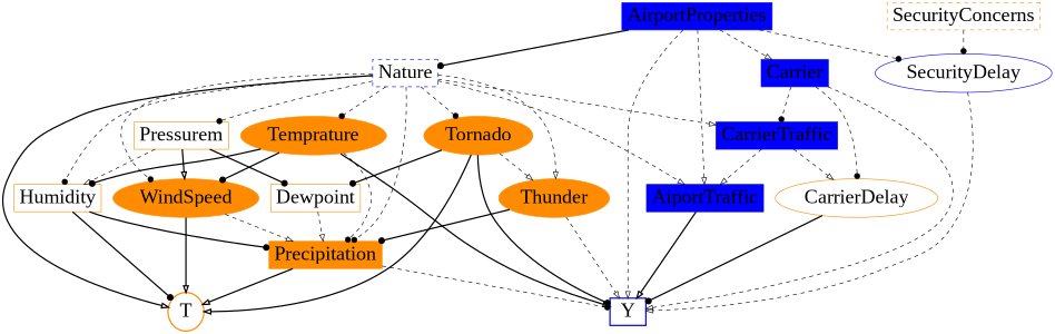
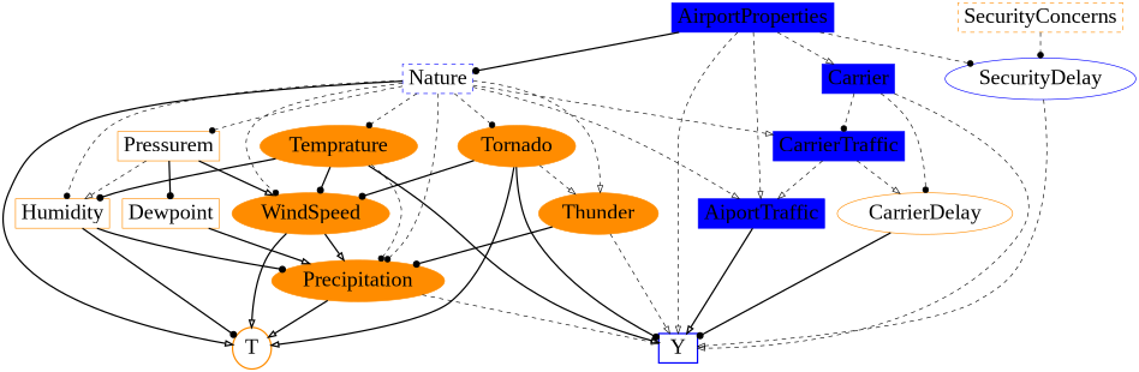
  digraph {
    fontname="Liberation Serif"
    node [color=darkorange fontname="Liberation Serif" fontsize=30 shape=box style=filled]
    edge [arrowhead=onormal fontname="Liberation Serif" style=dashed]
    Nature [color=blue style=dashed]
    T [style=bold shape=""]
    Humidity [style=""]
-   Precipitation
+   Precipitation [shape=""]
    Pressurem [style=""]
    Temprature [shape=""]
    AiportTraffic [color=blue]
    CarrierTraffic [color=blue]
    WindSpeed [shape=""]
    Tornado [shape=""]
    Thunder [shape=""]
    SecurityConcerns [style=dashed]
    SecurityDelay [color=blue shape="" style=""]
    Y [color=blue style=bold]
    Dewpoint [style=""]
    CarrierDelay [shape="" style=""]
    AirportProperties [color=blue]
    Carrier [color=blue]
    Nature -> T [style=bold]
    Nature -> Humidity [arrowhead=dot]
    Nature -> Precipitation [arrowhead=dot]
    Nature -> Pressurem [arrowhead=dot]
    Nature -> Temprature [arrowhead=dot]
    Nature -> AiportTraffic
    Nature -> CarrierTraffic
    Nature -> WindSpeed [arrowhead=dot]
    Nature -> Tornado [arrowhead=dot]
    Nature -> Thunder
    Humidity -> T [arrowhead=dot style=bold]
    Humidity -> Precipitation [arrowhead=dot style=bold]
    Precipitation -> T [style=bold]
-   Precipitation -> Y [arrowhead=dot]
+   Precipitation -> Y
    Pressurem -> Humidity
    Pressurem -> WindSpeed [style=bold]
    Pressurem -> Dewpoint [arrowhead=dot style=bold]
    Temprature -> Humidity [arrowhead=dot style=bold]
    Temprature -> Precipitation [arrowhead=dot]
    Temprature -> WindSpeed [arrowhead=dot style=bold]
    Temprature -> Y [style=bold]
    AiportTraffic -> Y [style=bold]
    CarrierTraffic -> AiportTraffic
    CarrierTraffic -> CarrierDelay
    WindSpeed -> T [style=bold]
-   WindSpeed -> Precipitation
+   WindSpeed -> Precipitation [style=bold]
    Tornado -> T [style=bold]
-   Tornado -> Dewpoint [arrowhead=dot style=bold]
+   Tornado -> WindSpeed [arrowhead=dot style=bold]
    Tornado -> Thunder
    Tornado -> Y [arrowhead=dot style=bold]
    Thunder -> Precipitation [arrowhead=dot style=bold]
    Thunder -> Y
    SecurityConcerns -> SecurityDelay [arrowhead=dot]
    SecurityDelay -> Y
-   Dewpoint -> Precipitation
+   Dewpoint -> Precipitation [style=bold]
    CarrierDelay -> Y [arrowhead=dot style=bold]
    AirportProperties -> Nature [arrowhead=dot style=bold]
    AirportProperties -> AiportTraffic
    AirportProperties -> SecurityDelay [arrowhead=dot]
    AirportProperties -> Y
    AirportProperties -> Carrier
    Carrier -> CarrierTraffic [arrowhead=dot]
    Carrier -> Y
    Carrier -> CarrierDelay [arrowhead=dot]
  }
